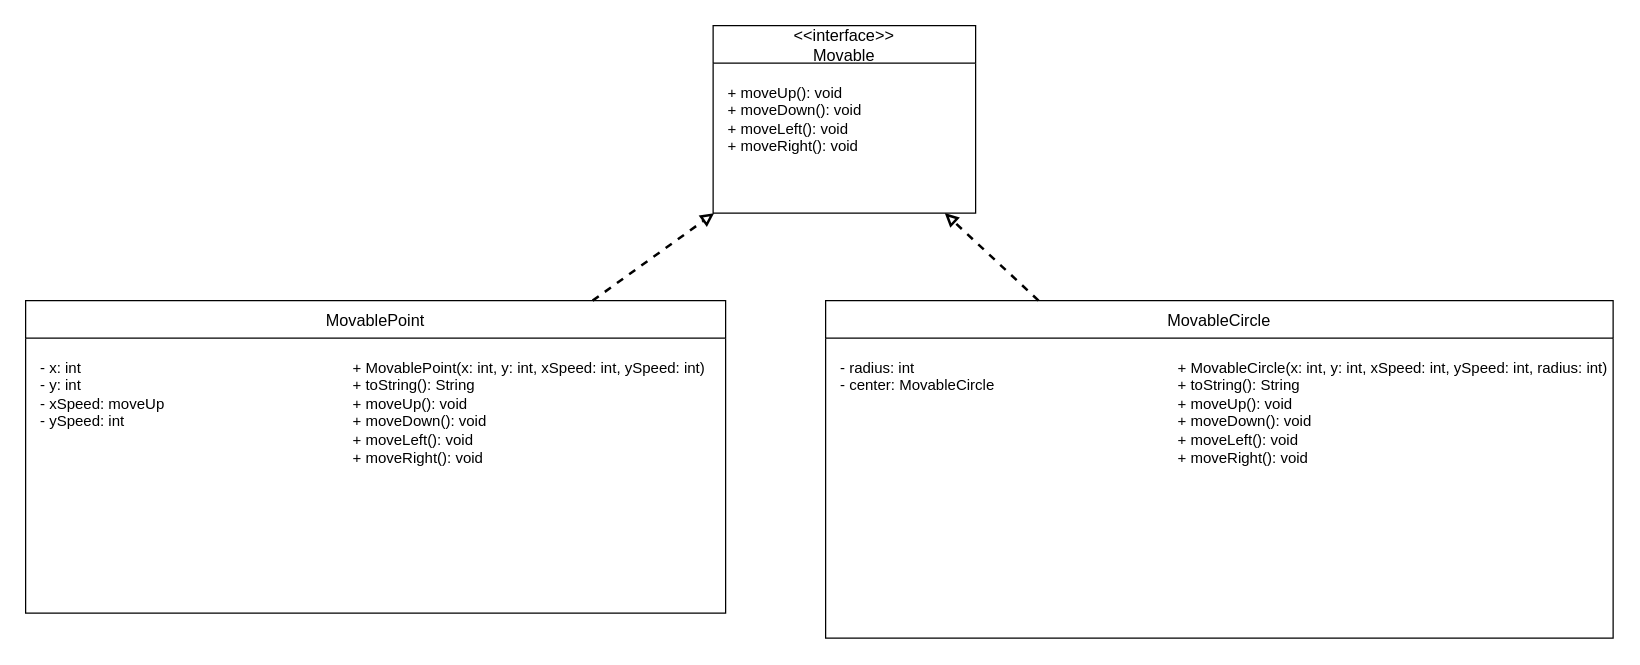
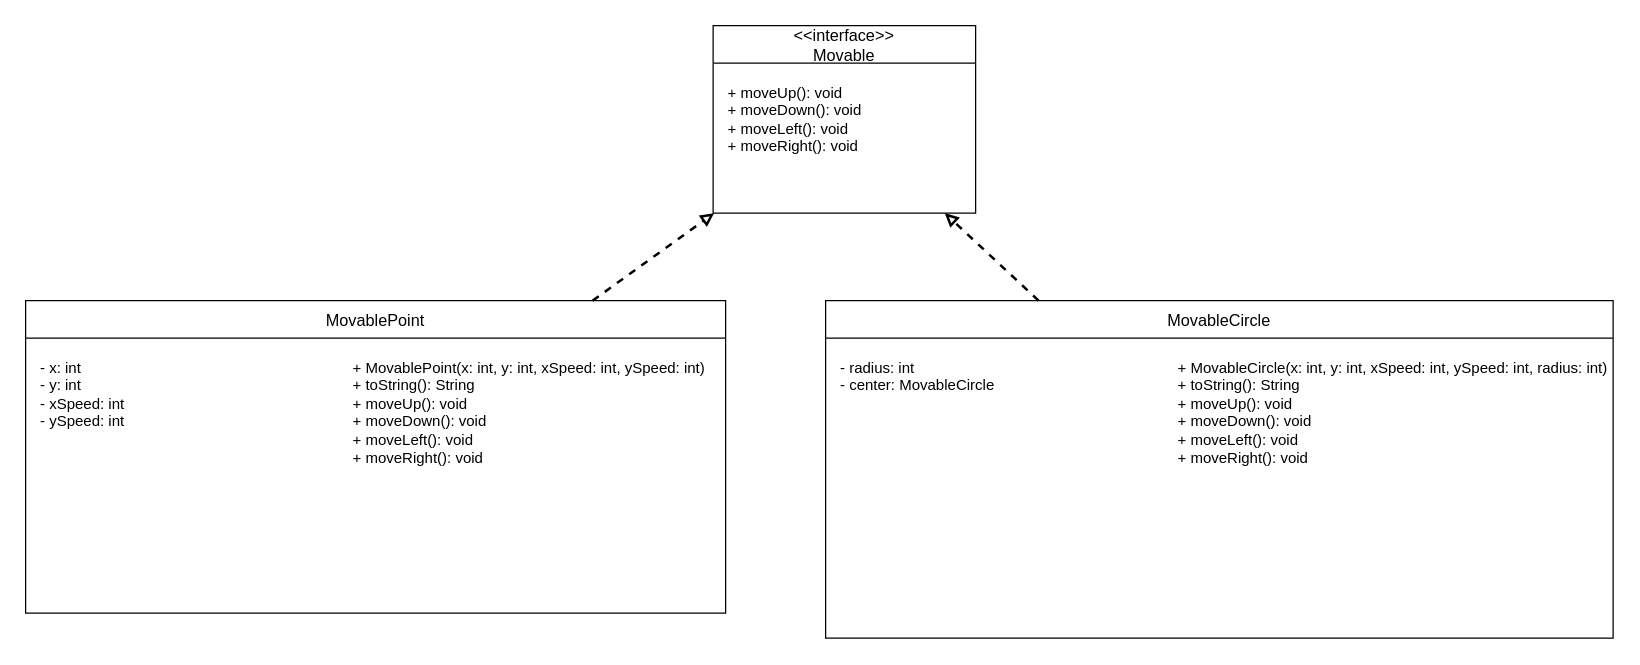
  <mxCell id="0" />
  <mxCell id="1" parent="0" />
  <mxCell id="2" value="&lt;&lt;interface&gt;&gt;&#10;Movable" style="shape=swimlane;childLayout=stackLayout;startSize=30;horizontal=1;container=1;fontSize=13;" vertex="1" parent="1"><mxGeometry x="570" y="20" width="210" height="150" as="geometry" /></mxCell>
  <mxCell id="3" value="+ moveUp(): void&#10;+ moveDown(): void&#10;+ moveLeft(): void&#10;+ moveRight(): void" style="text;html=1;align=left;verticalAlign=top;spacingTop=10;spacingLeft=10;fontSize=12;" vertex="1" parent="2"><mxGeometry y="30" width="210" height="120" as="geometry" /></mxCell>
  <mxCell id="4" value="MovablePoint" style="shape=swimlane;childLayout=stackLayout;startSize=30;horizontal=1;container=1;fontSize=13;" vertex="1" parent="1"><mxGeometry x="20" y="240" width="560" height="250" as="geometry" /></mxCell>
- <mxCell id="5" value="- x: int&#10;- y: int&#10;- xSpeed: moveUp&#10;- ySpeed: int" style="text;html=1;align=left;verticalAlign=top;spacingTop=10;spacingLeft=10;fontSize=12;" vertex="1" parent="4"><mxGeometry y="30" width="250" height="220" as="geometry" /></mxCell>
+ <mxCell id="5" value="- x: int&#10;- y: int&#10;- xSpeed: int&#10;- ySpeed: int" style="text;html=1;align=left;verticalAlign=top;spacingTop=10;spacingLeft=10;fontSize=12;" vertex="1" parent="4"><mxGeometry y="30" width="250" height="220" as="geometry" /></mxCell>
  <mxCell id="6" value="+ MovablePoint(x: int, y: int, xSpeed: int, ySpeed: int)&#10;+ toString(): String&#10;+ moveUp(): void&#10;+ moveDown(): void&#10;+ moveLeft(): void&#10;+ moveRight(): void" style="text;html=1;align=left;verticalAlign=top;spacingTop=10;spacingLeft=10;fontSize=12;" vertex="1" parent="4"><mxGeometry x="250" y="30" width="250" height="220" as="geometry" /></mxCell>
  <mxCell id="7" value="MovableCircle" style="shape=swimlane;childLayout=stackLayout;startSize=30;horizontal=1;container=1;fontSize=13;" vertex="1" parent="1"><mxGeometry x="660" y="240" width="630" height="270" as="geometry" /></mxCell>
  <mxCell id="8" value="- radius: int&#10;- center: MovableCircle" style="text;html=1;align=left;verticalAlign=top;spacingTop=10;spacingLeft=10;fontSize=12;" vertex="1" parent="7"><mxGeometry y="30" width="270" height="240" as="geometry" /></mxCell>
  <mxCell id="9" value="+ MovableCircle(x: int, y: int, xSpeed: int, ySpeed: int, radius: int)&#10;+ toString(): String&#10;+ moveUp(): void&#10;+ moveDown(): void&#10;+ moveLeft(): void&#10;+ moveRight(): void" style="text;html=1;align=left;verticalAlign=top;spacingTop=10;spacingLeft=10;fontSize=12;" vertex="1" parent="7"><mxGeometry x="270" y="30" width="360" height="240" as="geometry" /></mxCell>
  <mxCell id="10" style="endArrow=block;endFill=0;dashed=1;html=1;strokeWidth=2;" edge="1" parent="1" source="4" target="2"><mxGeometry relative="1" as="geometry" /></mxCell>
  <mxCell id="11" style="endArrow=block;endFill=0;dashed=1;html=1;strokeWidth=2;" edge="1" parent="1" source="7" target="2"><mxGeometry relative="1" as="geometry" /></mxCell>
